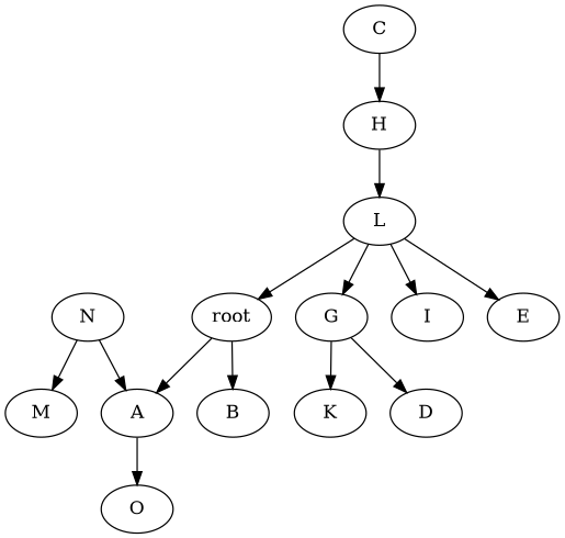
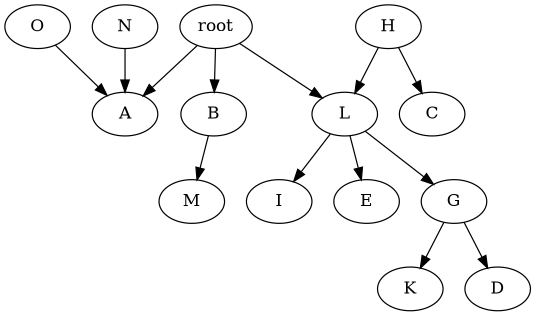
  strict digraph {
    n1 [label=root]
    n2 [label=A]
    n3 [label=L]
    n4 [label=B]
    n5 [label=O]
    n6 [label=G]
    n7 [label=I]
    n8 [label=E]
    n9 [label=N]
    n10 [label=M]
    n11 [label=K]
    n12 [label=D]
    n13 [label=H]
    n14 [label=C]
    n1 -> n2
-   n3 -> n1
+   n1 -> n3
    n1 -> n4
-   n2 -> n5
+   n5 -> n2
    n3 -> n6
    n3 -> n7
    n3 -> n8
    n6 -> n11
    n6 -> n12
    n9 -> n2
-   n9 -> n10
+   n4 -> n10
    n13 -> n3
-   n14 -> n13
+   n13 -> n14
  }
